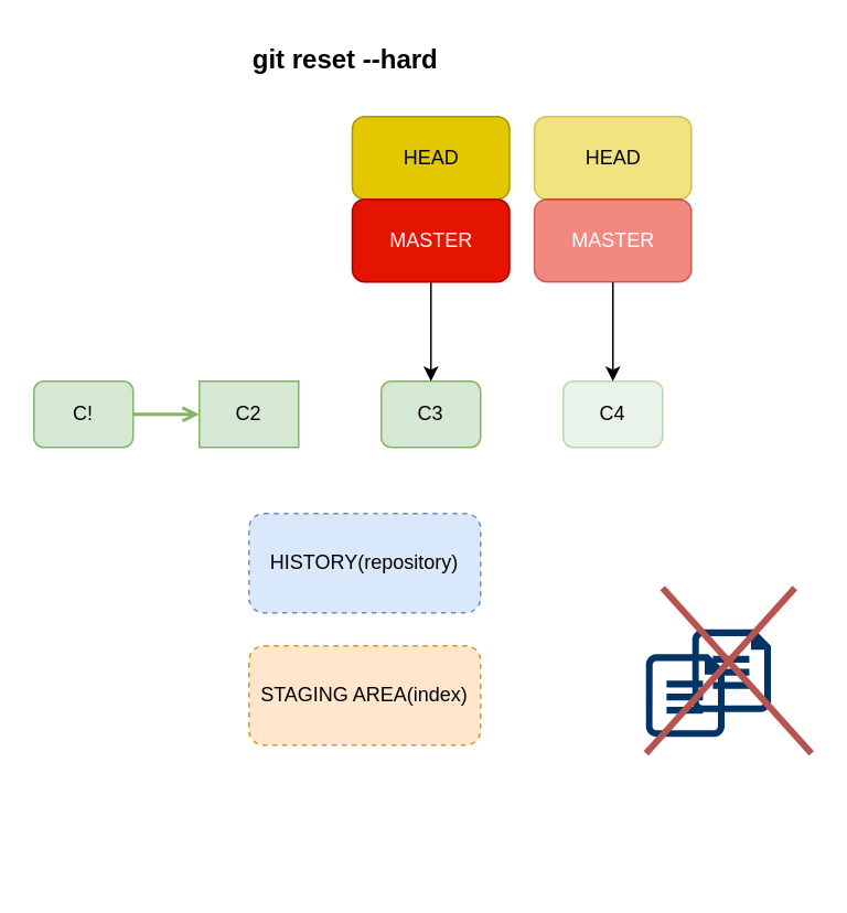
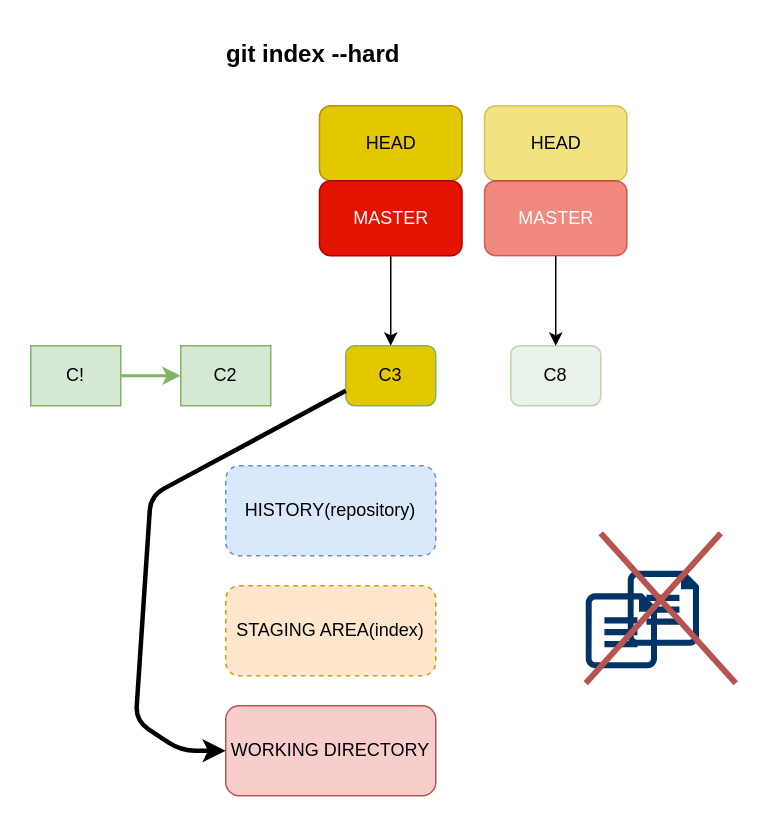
  <mxCell id="0" />
  <mxCell id="1" parent="0" />
  <mxCell id="2" value="HISTORY(repository)" style="rounded=1;whiteSpace=wrap;html=1;fillColor=#dae8fc;strokeColor=#6c8ebf;dashed=1;" vertex="1" parent="1"><mxGeometry x="150" y="310" width="140" height="60" as="geometry" /></mxCell>
+ <mxCell id="3" value="WORKING DIRECTORY" style="rounded=1;whiteSpace=wrap;html=1;fillColor=#f8cecc;strokeColor=#b85450;" vertex="1" parent="1"><mxGeometry x="150" y="470" width="140" height="60" as="geometry" /></mxCell>
  <mxCell id="4" value="STAGING AREA(index)" style="rounded=1;whiteSpace=wrap;html=1;fillColor=#ffe6cc;strokeColor=#d79b00;dashed=1;" vertex="1" parent="1"><mxGeometry x="150" y="390" width="140" height="60" as="geometry" /></mxCell>
- <mxCell id="5" value="" style="edgeStyle=none;html=1;fillColor=#d5e8d4;strokeColor=#82b366;strokeWidth=2;endArrow=open;" edge="1" parent="1" source="6" target="9"><mxGeometry relative="1" as="geometry" /></mxCell>
- <mxCell id="6" value="C!" style="rounded=1;whiteSpace=wrap;html=1;fillColor=#d5e8d4;strokeColor=#82b366;" vertex="1" parent="1"><mxGeometry x="20" y="230" width="60" height="40" as="geometry" /></mxCell>
- <mxCell id="7" value="C4" style="rounded=1;whiteSpace=wrap;html=1;fillColor=#d5e8d4;strokeColor=#82b366;opacity=50;" vertex="1" parent="1"><mxGeometry x="340" y="230" width="60" height="40" as="geometry" /></mxCell>
- <mxCell id="8" value="C3" style="rounded=1;whiteSpace=wrap;html=1;fillColor=#d5e8d4;strokeColor=#82b366;" vertex="1" parent="1"><mxGeometry x="230" y="230" width="60" height="40" as="geometry" /></mxCell>
+ <mxCell id="5" value="" style="edgeStyle=none;html=1;fillColor=#d5e8d4;strokeColor=#82b366;strokeWidth=2;" edge="1" parent="1" source="6" target="9"><mxGeometry relative="1" as="geometry" /></mxCell>
+ <mxCell id="6" value="C!" style="whiteSpace=wrap;html=1;fillColor=#d5e8d4;strokeColor=#82b366;rounded=0;" vertex="1" parent="1"><mxGeometry x="20" y="230" width="60" height="40" as="geometry" /></mxCell>
+ <mxCell id="7" value="C8" style="rounded=1;whiteSpace=wrap;html=1;fillColor=#d5e8d4;strokeColor=#82b366;opacity=50;" vertex="1" parent="1"><mxGeometry x="340" y="230" width="60" height="40" as="geometry" /></mxCell>
+ <mxCell id="8" value="C3" style="rounded=1;whiteSpace=wrap;html=1;fillColor=#e3c800;strokeColor=#82b366;" vertex="1" parent="1"><mxGeometry x="230" y="230" width="60" height="40" as="geometry" /></mxCell>
  <mxCell id="9" value="C2" style="whiteSpace=wrap;html=1;fillColor=#d5e8d4;strokeColor=#82b366;rounded=0;" vertex="1" parent="1"><mxGeometry x="120" y="230" width="60" height="40" as="geometry" /></mxCell>
- <mxCell id="10" value="git reset --hard" style="text;html=1;align=center;verticalAlign=middle;resizable=0;points=[];autosize=1;strokeColor=none;fillColor=none;fontSize=16;fontStyle=1" vertex="1" parent="1"><mxGeometry x="142.5" y="20" width="130" height="30" as="geometry" /></mxCell>
+ <mxCell id="10" value="git index --hard" style="text;html=1;align=center;verticalAlign=middle;resizable=0;points=[];autosize=1;strokeColor=none;fillColor=none;fontSize=16;fontStyle=1" vertex="1" parent="1"><mxGeometry x="142.5" y="20" width="130" height="30" as="geometry" /></mxCell>
  <mxCell id="11" value="HEAD" style="rounded=1;whiteSpace=wrap;html=1;fillColor=#e3c800;fontColor=#000000;strokeColor=#B09500;" vertex="1" parent="1"><mxGeometry x="212.5" y="70" width="95" height="50" as="geometry" /></mxCell>
  <mxCell id="12" value="" style="edgeStyle=none;html=1;entryX=0.5;entryY=0;entryDx=0;entryDy=0;" edge="1" parent="1" source="13"><mxGeometry relative="1" as="geometry"><mxPoint x="260" y="230" as="targetPoint" /></mxGeometry></mxCell>
  <mxCell id="13" value="MASTER" style="rounded=1;whiteSpace=wrap;html=1;fillColor=#e51400;fontColor=#ffffff;strokeColor=#B20000;" vertex="1" parent="1"><mxGeometry x="212.5" y="120" width="95" height="50" as="geometry" /></mxCell>
  <mxCell id="14" value="HEAD" style="rounded=1;whiteSpace=wrap;html=1;fillColor=#e3c800;fontColor=#000000;strokeColor=#B09500;opacity=50;" vertex="1" parent="1"><mxGeometry x="322.5" y="70" width="95" height="50" as="geometry" /></mxCell>
  <mxCell id="15" value="" style="edgeStyle=none;textOpacity=50;fontSize=2;" edge="1" parent="1" source="16" target="7"><mxGeometry relative="1" as="geometry" /></mxCell>
  <mxCell id="16" value="MASTER" style="rounded=1;whiteSpace=wrap;html=1;fillColor=#e51400;fontColor=#ffffff;strokeColor=#B20000;opacity=50;" vertex="1" parent="1"><mxGeometry x="322.5" y="120" width="95" height="50" as="geometry" /></mxCell>
+ <mxCell id="17" value="" style="endArrow=classic;html=1;exitX=0;exitY=0.75;exitDx=0;exitDy=0;strokeWidth=3;entryX=0;entryY=0.5;entryDx=0;entryDy=0;" edge="1" parent="1" source="8" target="3"><mxGeometry width="50" height="50" relative="1" as="geometry"><mxPoint x="120" y="260" as="sourcePoint" /><mxPoint x="120" y="470" as="targetPoint" /><Array as="points"><mxPoint x="100" y="330" /><mxPoint x="90" y="480" /><mxPoint x="120" y="500" /></Array></mxGeometry></mxCell>
  <mxCell id="18" value="" style="verticalLabelPosition=bottom;html=1;verticalAlign=top;align=center;strokeColor=none;fillColor=#003366;shape=mxgraph.azure.cloud_services_configuration_file;pointerEvents=1;" vertex="1" parent="1"><mxGeometry x="418" y="380" width="47.5" height="50" as="geometry" /></mxCell>
  <mxCell id="19" value="" style="verticalLabelPosition=bottom;html=1;verticalAlign=top;align=center;strokeColor=none;fillColor=#003366;shape=mxgraph.azure.cloud_services_configuration_file;pointerEvents=1;" vertex="1" parent="1"><mxGeometry x="390" y="395" width="47.5" height="50" as="geometry" /></mxCell>
  <mxCell id="20" value="" style="endArrow=none;html=1;strokeWidth=4;fillColor=#f8cecc;gradientColor=#ea6b66;strokeColor=#b85450;" edge="1" parent="1"><mxGeometry width="50" height="50" relative="1" as="geometry"><mxPoint x="390" y="455" as="sourcePoint" /><mxPoint x="480" y="355" as="targetPoint" /></mxGeometry></mxCell>
  <mxCell id="21" value="" style="endArrow=none;html=1;strokeWidth=4;fillColor=#f8cecc;gradientColor=#ea6b66;strokeColor=#b85450;" edge="1" parent="1"><mxGeometry width="50" height="50" relative="1" as="geometry"><mxPoint x="490" y="455" as="sourcePoint" /><mxPoint x="400" y="355" as="targetPoint" /></mxGeometry></mxCell>
